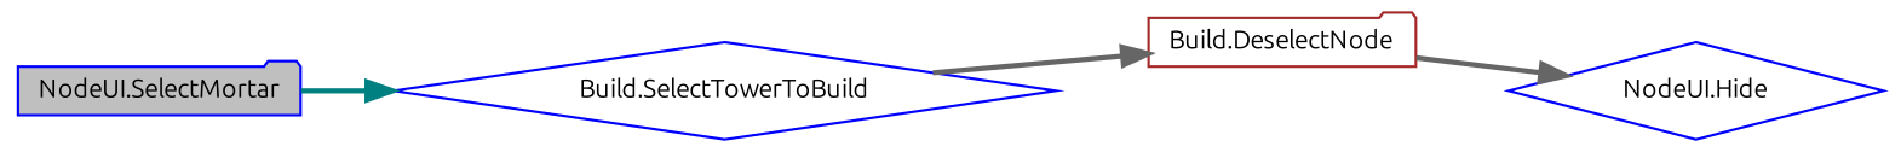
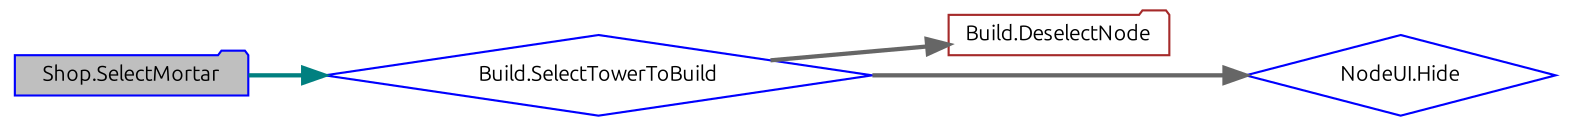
  digraph {
    fontname=Ubuntu
    rankdir=LR
    node [color=blue fillcolor=white fontname=Ubuntu fontsize=10 shape=folder style=filled]
    edge [color=gray40 fontname=Ubuntu fontsize=10 labelfontname=Helvetica labelfontsize=10 style=bold]
-   n1 [fillcolor=grey75 fontcolor=black height=0.2 label="NodeUI.SelectMortar" width=0.4]
+   n1 [fillcolor=grey75 fontcolor=black height=0.2 label="Shop.SelectMortar" width=0.4]
    n2 [height=0.2 label="Build.SelectTowerToBuild" shape=diamond width=0.4]
    n3 [color=brown height=0.2 label="Build.DeselectNode" width=0.4]
    n4 [height=0.2 label="NodeUI.Hide" shape=diamond width=0.4]
    n1 -> n2 [color=teal]
    n2 -> n3
-   n3 -> n4
+   n2 -> n4
  }
